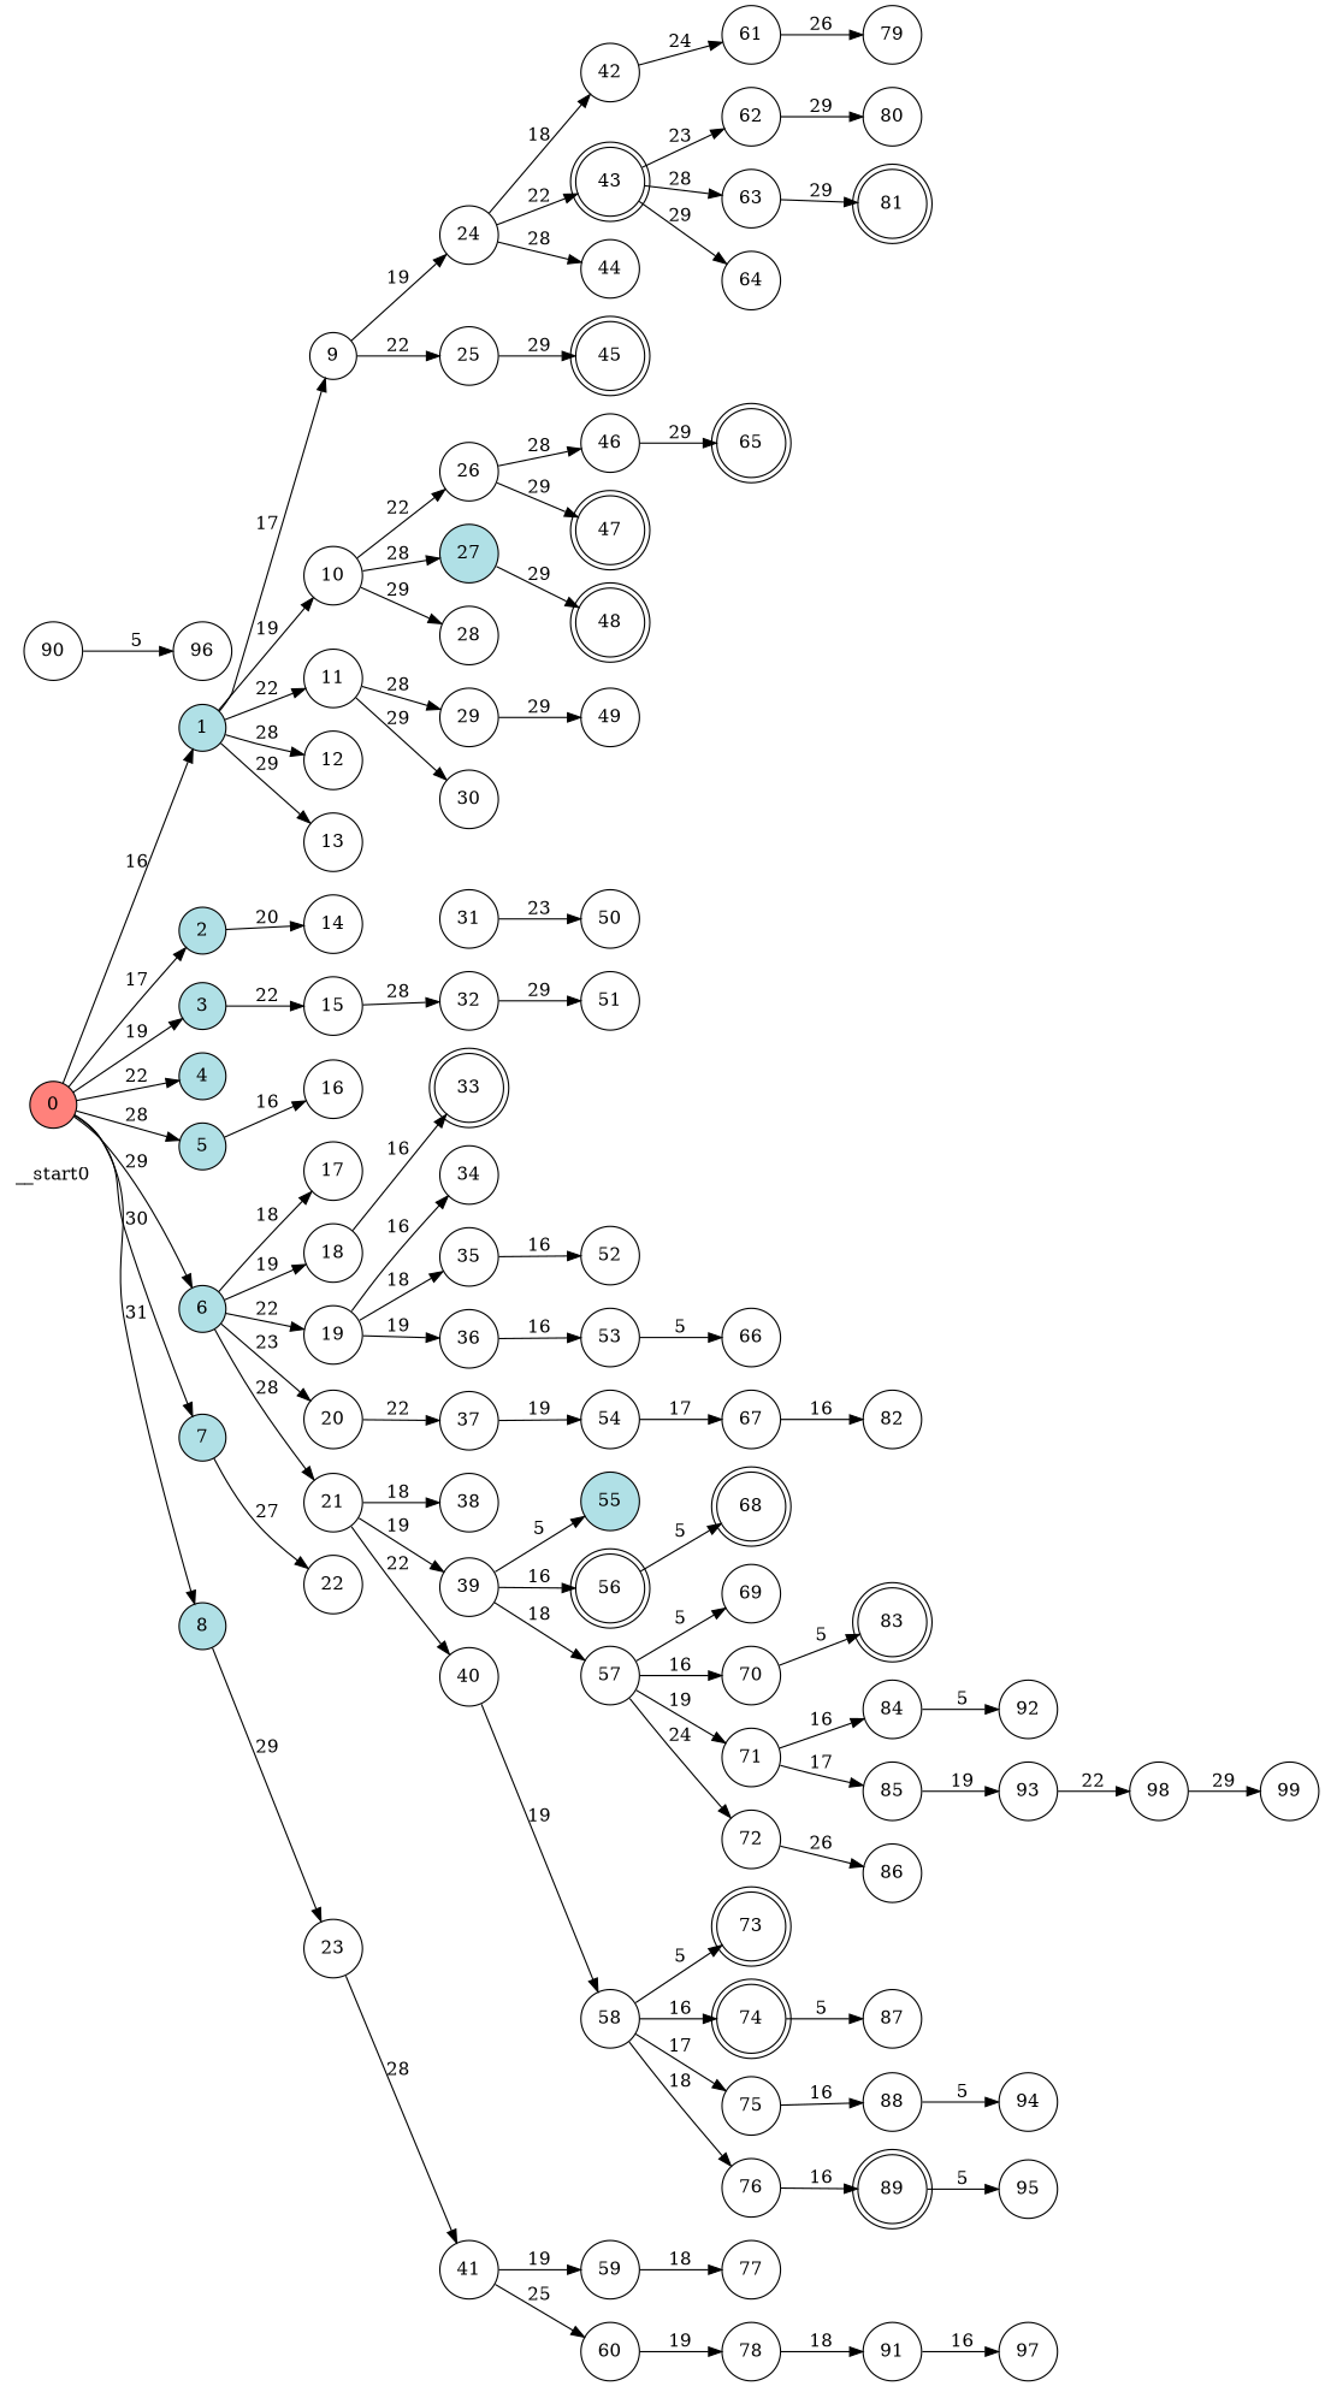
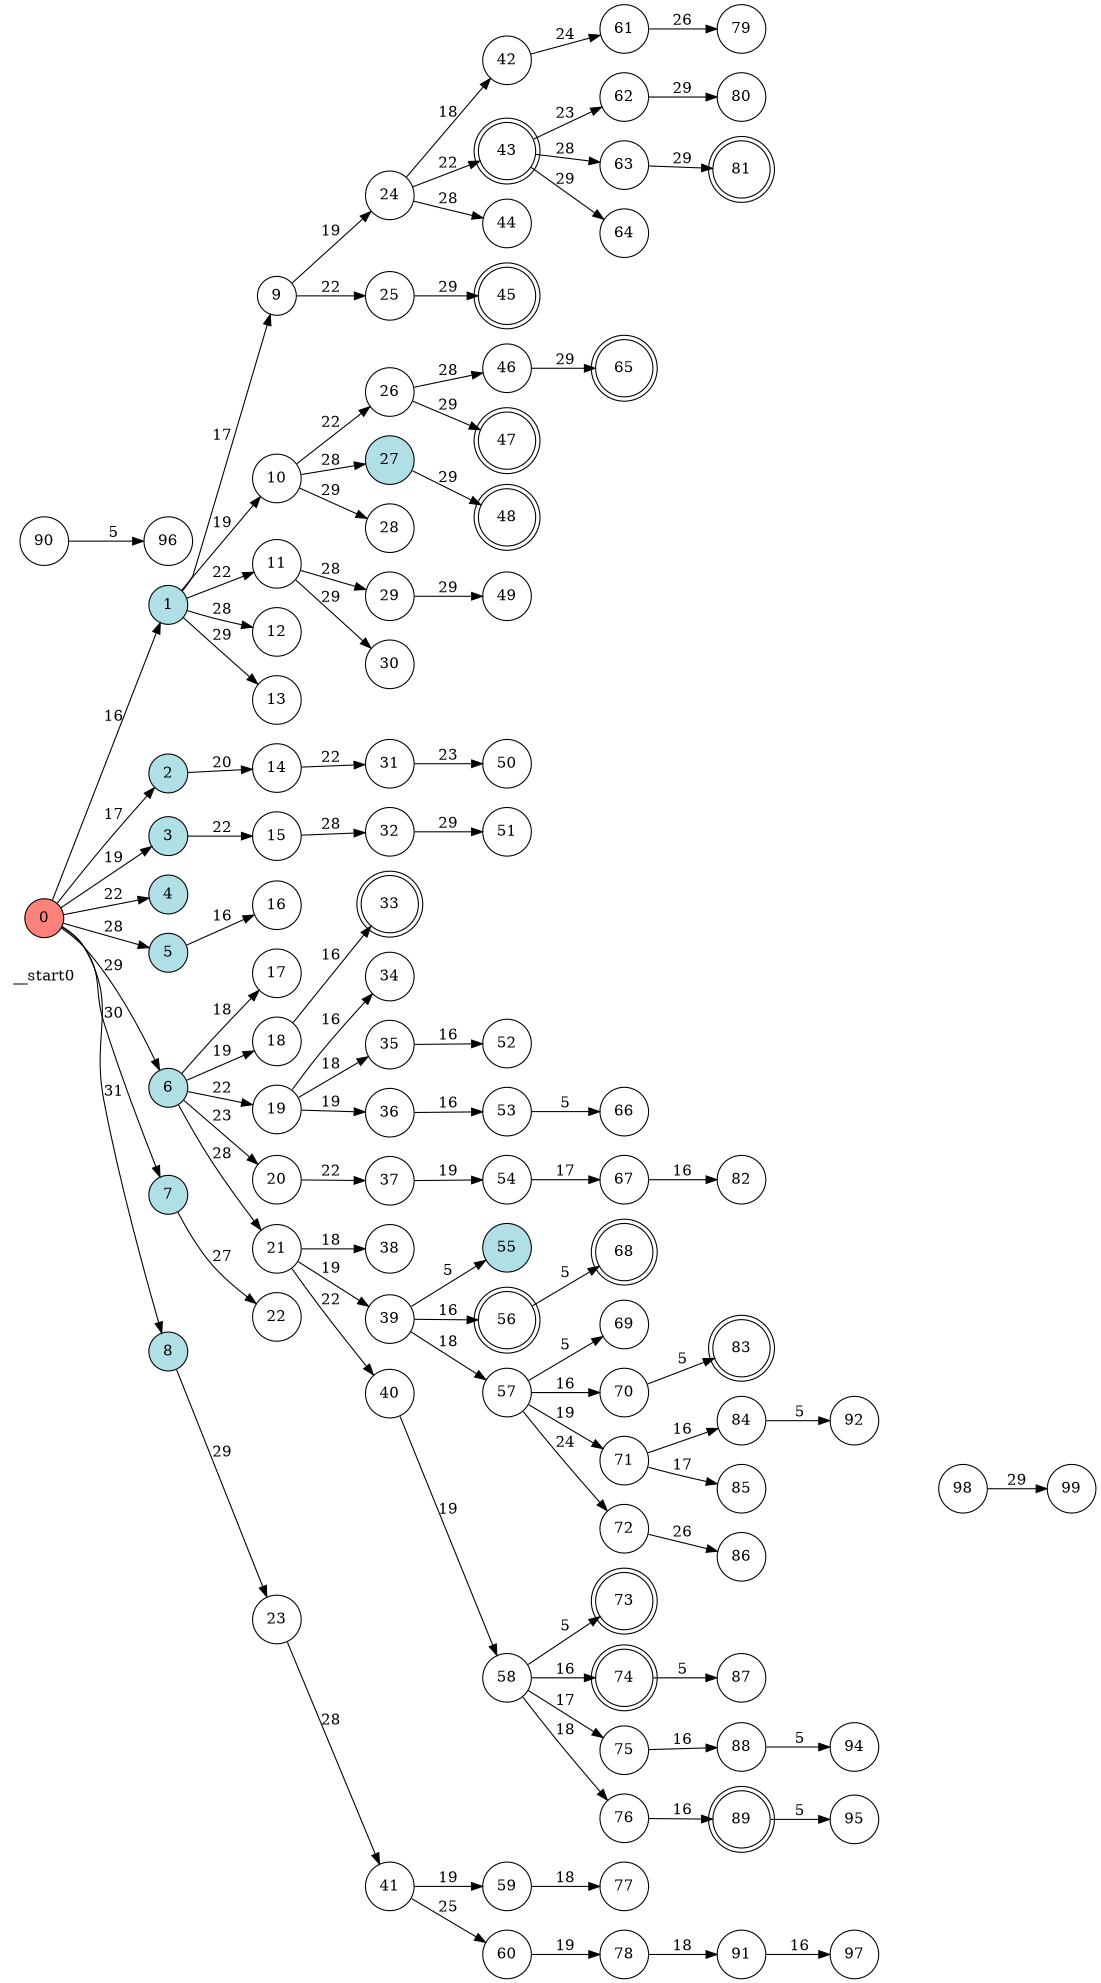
  digraph {
    rankdir=LR
    node [shape=circle color=black fillcolor=white style=filled]
    __start0 [shape=none color="" fillcolor="" style=""]
    n2 [fillcolor="#ff817b" label=0]
    n3 [fillcolor=powderblue label=1]
    n4 [fillcolor=powderblue label=2]
    n5 [fillcolor=powderblue label=3]
    n6 [fillcolor=powderblue label=4]
    n7 [fillcolor=powderblue label=5]
    n8 [fillcolor=powderblue label=6]
    n9 [fillcolor=powderblue label=7]
    n10 [fillcolor=powderblue label=8]
    n11 [label=9]
    n12 [label=10]
    n13 [label=11]
    n14 [label=12]
    n15 [label=13]
    n16 [label=14]
    n17 [label=15]
    n18 [label=16]
    n19 [label=17]
    n20 [label=18]
    n21 [label=19]
    n22 [label=20]
    n23 [label=21]
    n24 [label=22]
    n25 [label=23]
    n26 [label=24]
    n27 [label=25]
    n28 [label=26]
    n29 [fillcolor=powderblue label=27]
    n30 [label=28]
    n31 [label=29]
    n32 [label=30]
    n33 [label=31]
    n34 [label=32]
    n35 [label=33 shape=doublecircle style="rounded,filled"]
    n36 [label=34]
    n37 [label=35]
    n38 [label=36]
    n39 [label=37]
    n40 [label=38]
    n41 [label=39]
    n42 [label=40]
    n43 [label=41]
    n44 [label=42]
    n45 [label=43 shape=doublecircle style="rounded,filled"]
    n46 [label=44]
    n47 [label=45 shape=doublecircle style="rounded,filled"]
    n48 [label=46]
    n49 [label=47 shape=doublecircle style="rounded,filled"]
    n50 [label=48 shape=doublecircle style="rounded,filled"]
    n51 [label=49]
    n52 [label=50]
    n53 [label=51]
    n54 [label=52]
    n55 [label=53]
    n56 [label=54]
    n57 [fillcolor=powderblue label=55]
    n58 [label=56 shape=doublecircle style="rounded,filled"]
    n59 [label=57]
    n60 [label=58]
    n61 [label=59]
    n62 [label=60]
    n63 [label=61]
    n64 [label=62]
    n65 [label=63]
    n66 [label=64]
    n67 [label=65 shape=doublecircle style="rounded,filled"]
    n68 [label=66]
    n69 [label=67]
    n70 [label=68 shape=doublecircle style="rounded,filled"]
    n71 [label=69]
    n72 [label=70]
    n73 [label=71]
    n74 [label=72]
    n75 [label=73 shape=doublecircle style="rounded,filled"]
    n76 [label=74 shape=doublecircle style="rounded,filled"]
    n77 [label=75]
    n78 [label=76]
    n79 [label=77]
    n80 [label=78]
    n81 [label=79]
    n82 [label=80]
    n83 [label=81 shape=doublecircle style="rounded,filled"]
    n84 [label=82]
    n85 [label=83 shape=doublecircle style="rounded,filled"]
    n86 [label=84]
    n87 [label=85]
    n88 [label=86]
    n89 [label=87]
    n90 [label=88]
    n91 [label=89 shape=doublecircle style="rounded,filled"]
    n92 [label=91]
    n93 [label=92]
-   n94 [label=93]
    n95 [label=94]
    n96 [label=95]
    n97 [label=90]
    n98 [label=96]
    n99 [label=97]
    n100 [label=98]
    n101 [label=99]
    n2 -> n3 [label=16]
    n2 -> n4 [label=17]
    n2 -> n5 [label=19]
    n2 -> n6 [label=22]
    n2 -> n7 [label=28]
    n2 -> n8 [label=29]
    n2 -> n9 [label=30]
    n2 -> n10 [label=31]
    n3 -> n11 [label=17]
    n3 -> n12 [label=19]
    n3 -> n13 [label=22]
    n3 -> n14 [label=28]
    n3 -> n15 [label=29]
    n4 -> n16 [label=20]
    n5 -> n17 [label=22]
    n7 -> n18 [label=16]
    n8 -> n19 [label=18]
    n8 -> n20 [label=19]
    n8 -> n21 [label=22]
    n8 -> n22 [label=23]
    n8 -> n23 [label=28]
    n9 -> n24 [label=27]
    n10 -> n25 [label=29]
    n11 -> n26 [label=19]
    n11 -> n27 [label=22]
    n12 -> n28 [label=22]
    n12 -> n29 [label=28]
    n12 -> n30 [label=29]
    n13 -> n31 [label=28]
    n13 -> n32 [label=29]
+   n16 -> n33 [label=22]
    n17 -> n34 [label=28]
    n20 -> n35 [label=16]
    n21 -> n36 [label=16]
    n21 -> n37 [label=18]
    n21 -> n38 [label=19]
    n22 -> n39 [label=22]
    n23 -> n40 [label=18]
    n23 -> n41 [label=19]
    n23 -> n42 [label=22]
    n25 -> n43 [label=28]
    n26 -> n44 [label=18]
    n26 -> n45 [label=22]
    n26 -> n46 [label=28]
    n27 -> n47 [label=29]
    n28 -> n48 [label=28]
    n28 -> n49 [label=29]
    n29 -> n50 [label=29]
    n31 -> n51 [label=29]
    n33 -> n52 [label=23]
    n34 -> n53 [label=29]
    n37 -> n54 [label=16]
    n38 -> n55 [label=16]
    n39 -> n56 [label=19]
    n41 -> n57 [label=5]
    n41 -> n58 [label=16]
    n41 -> n59 [label=18]
    n42 -> n60 [label=19]
    n43 -> n61 [label=19]
    n43 -> n62 [label=25]
    n44 -> n63 [label=24]
    n45 -> n64 [label=23]
    n45 -> n65 [label=28]
    n45 -> n66 [label=29]
    n48 -> n67 [label=29]
    n55 -> n68 [label=5]
    n56 -> n69 [label=17]
    n58 -> n70 [label=5]
    n59 -> n71 [label=5]
    n59 -> n72 [label=16]
    n59 -> n73 [label=19]
    n59 -> n74 [label=24]
    n60 -> n75 [label=5]
    n60 -> n76 [label=16]
    n60 -> n77 [label=17]
    n60 -> n78 [label=18]
    n61 -> n79 [label=18]
    n62 -> n80 [label=19]
    n63 -> n81 [label=26]
    n64 -> n82 [label=29]
    n65 -> n83 [label=29]
    n69 -> n84 [label=16]
    n72 -> n85 [label=5]
    n73 -> n86 [label=16]
    n73 -> n87 [label=17]
    n74 -> n88 [label=26]
    n76 -> n89 [label=5]
    n77 -> n90 [label=16]
    n78 -> n91 [label=16]
    n80 -> n92 [label=18]
    n86 -> n93 [label=5]
-   n87 -> n94 [label=19]
    n90 -> n95 [label=5]
    n91 -> n96 [label=5]
    n92 -> n99 [label=16]
-   n94 -> n100 [label=22]
    n97 -> n98 [label=5]
    n100 -> n101 [label=29]
  }
